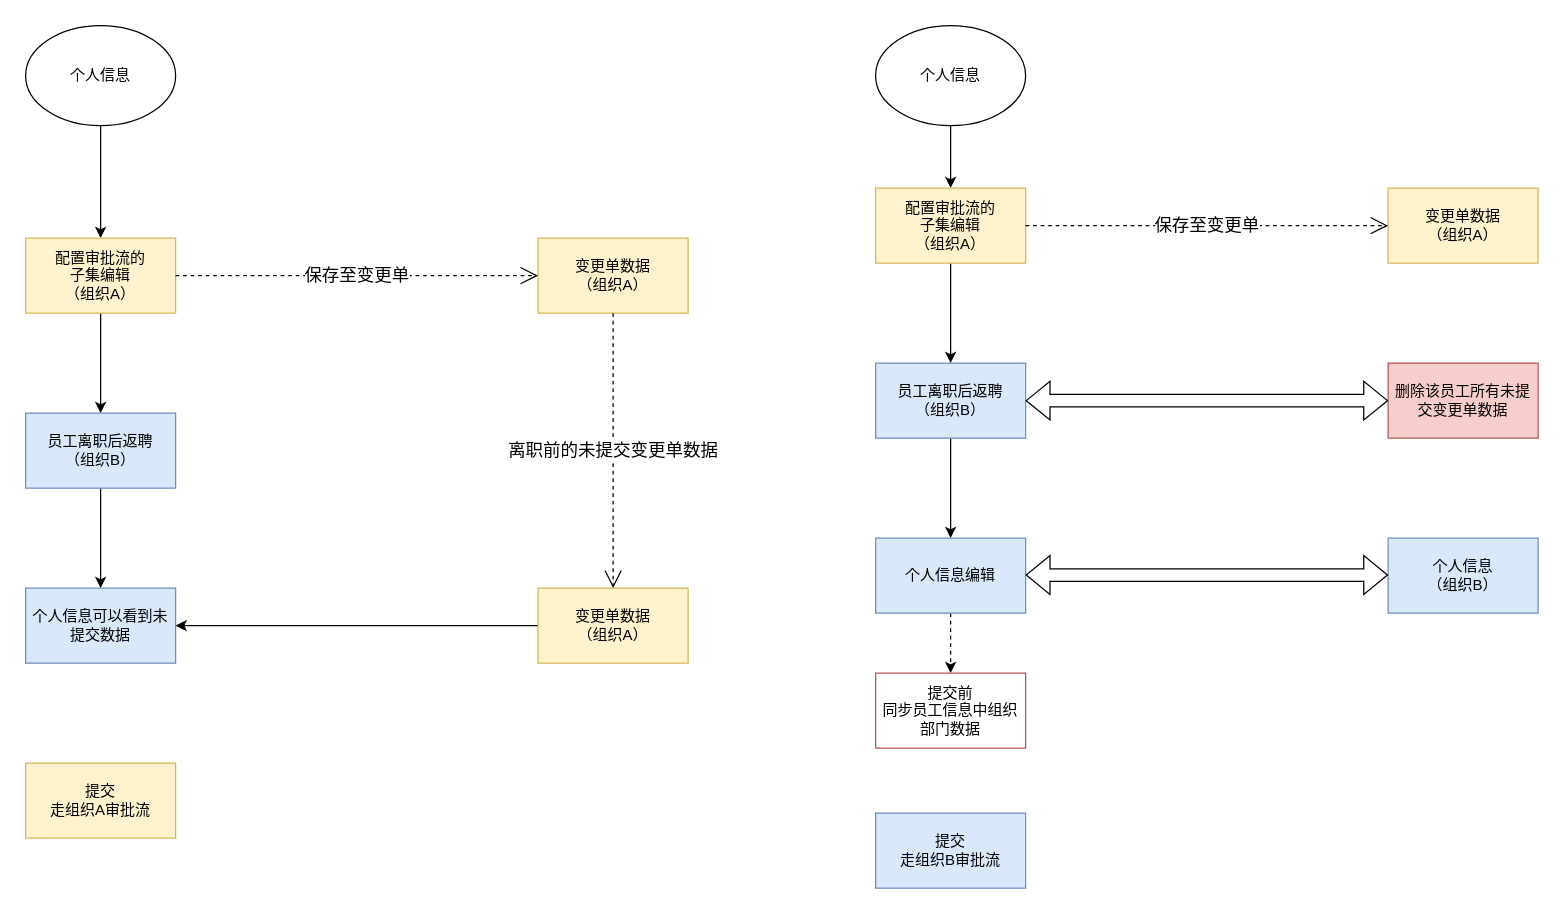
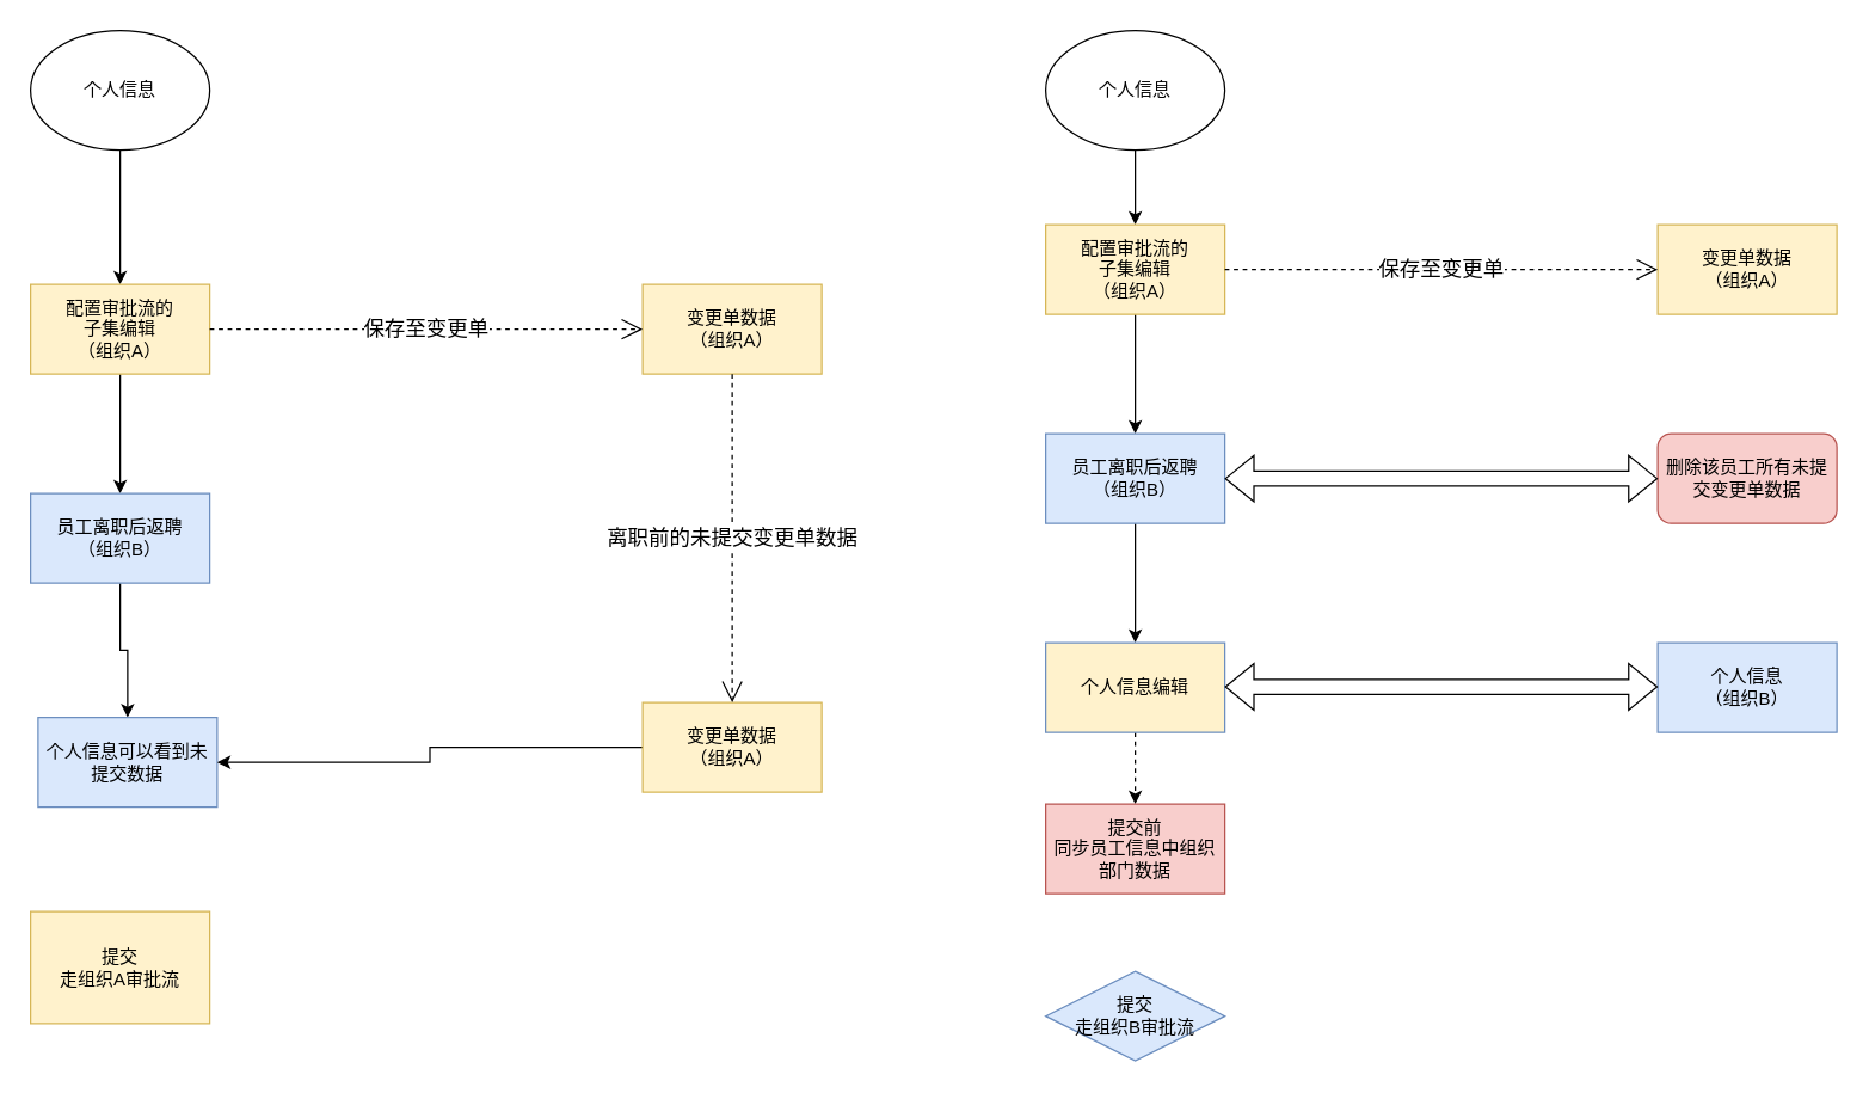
  <mxCell id="0" />
  <mxCell id="1" parent="0" />
  <mxCell id="2" value="" style="edgeStyle=orthogonalEdgeStyle;rounded=0;orthogonalLoop=1;jettySize=auto;html=1;" edge="1" parent="1" source="3" target="5"><mxGeometry relative="1" as="geometry" /></mxCell>
  <mxCell id="3" value="个人信息" style="ellipse;whiteSpace=wrap;html=1;" vertex="1" parent="1"><mxGeometry x="20" y="20" width="120" height="80" as="geometry" /></mxCell>
  <mxCell id="4" value="" style="edgeStyle=orthogonalEdgeStyle;rounded=0;orthogonalLoop=1;jettySize=auto;html=1;" edge="1" parent="1" source="5" target="9"><mxGeometry relative="1" as="geometry" /></mxCell>
  <mxCell id="5" value="配置审批流的&lt;br&gt;子集编辑&lt;br&gt;（组织A）" style="whiteSpace=wrap;html=1;fillColor=#fff2cc;strokeColor=#d6b656;" vertex="1" parent="1"><mxGeometry x="20" y="190" width="120" height="60" as="geometry" /></mxCell>
  <mxCell id="6" value="变更单数据&lt;br&gt;（组织A）" style="whiteSpace=wrap;html=1;fillColor=#fff2cc;strokeColor=#d6b656;" vertex="1" parent="1"><mxGeometry x="430" y="190" width="120" height="60" as="geometry" /></mxCell>
  <mxCell id="7" value="保存至变更单" style="endArrow=open;endSize=12;dashed=1;html=1;rounded=0;exitX=1;exitY=0.5;exitDx=0;exitDy=0;entryX=0;entryY=0.5;entryDx=0;entryDy=0;fontSize=14;" edge="1" parent="1" source="5" target="6"><mxGeometry width="160" relative="1" as="geometry"><mxPoint x="250" y="220" as="sourcePoint" /><mxPoint x="410" y="220" as="targetPoint" /></mxGeometry></mxCell>
  <mxCell id="8" value="" style="edgeStyle=orthogonalEdgeStyle;rounded=0;orthogonalLoop=1;jettySize=auto;html=1;" edge="1" parent="1" source="9" target="10"><mxGeometry relative="1" as="geometry" /></mxCell>
  <mxCell id="9" value="员工离职后返聘&lt;br&gt;（组织B）" style="whiteSpace=wrap;html=1;fillColor=#dae8fc;strokeColor=#6c8ebf;" vertex="1" parent="1"><mxGeometry x="20" y="330" width="120" height="60" as="geometry" /></mxCell>
- <mxCell id="10" value="个人信息可以看到未提交数据" style="whiteSpace=wrap;html=1;fillColor=#dae8fc;strokeColor=#6c8ebf;" vertex="1" parent="1"><mxGeometry x="20" y="470" width="120" height="60" as="geometry" /></mxCell>
+ <mxCell id="10" value="个人信息可以看到未提交数据" style="whiteSpace=wrap;html=1;fillColor=#dae8fc;strokeColor=#6c8ebf;" vertex="1" parent="1"><mxGeometry x="25" y="480" width="120" height="60" as="geometry" /></mxCell>
  <mxCell id="11" style="edgeStyle=orthogonalEdgeStyle;rounded=0;orthogonalLoop=1;jettySize=auto;html=1;" edge="1" parent="1" source="12" target="10"><mxGeometry relative="1" as="geometry" /></mxCell>
  <mxCell id="12" value="变更单数据&lt;br&gt;（组织A）" style="whiteSpace=wrap;html=1;fillColor=#fff2cc;strokeColor=#d6b656;" vertex="1" parent="1"><mxGeometry x="430" y="470" width="120" height="60" as="geometry" /></mxCell>
  <mxCell id="13" value="&lt;font style=&quot;font-size: 14px;&quot;&gt;离职前的未提交变更单数据&lt;/font&gt;" style="endArrow=open;endSize=12;dashed=1;html=1;rounded=0;exitX=0.5;exitY=1;exitDx=0;exitDy=0;" edge="1" parent="1" source="6" target="12"><mxGeometry width="160" relative="1" as="geometry"><mxPoint x="700" y="460" as="sourcePoint" /><mxPoint x="860" y="460" as="targetPoint" /></mxGeometry></mxCell>
- <mxCell id="14" value="提交&lt;br&gt;走组织A审批流" style="whiteSpace=wrap;html=1;fillColor=#fff2cc;strokeColor=#d6b656;" vertex="1" parent="1"><mxGeometry x="20" y="610" width="120" height="60" as="geometry" /></mxCell>
+ <mxCell id="14" value="提交&lt;br&gt;走组织A审批流" style="whiteSpace=wrap;html=1;fillColor=#fff2cc;strokeColor=#d6b656;" vertex="1" parent="1"><mxGeometry x="20" y="610" width="120" height="75" as="geometry" /></mxCell>
  <mxCell id="15" value="" style="edgeStyle=orthogonalEdgeStyle;rounded=0;orthogonalLoop=1;jettySize=auto;html=1;" edge="1" parent="1" source="16" target="18"><mxGeometry relative="1" as="geometry" /></mxCell>
  <mxCell id="16" value="个人信息" style="ellipse;whiteSpace=wrap;html=1;" vertex="1" parent="1"><mxGeometry x="700" y="20" width="120" height="80" as="geometry" /></mxCell>
  <mxCell id="17" value="" style="edgeStyle=orthogonalEdgeStyle;rounded=0;orthogonalLoop=1;jettySize=auto;html=1;" edge="1" parent="1" source="18" target="22"><mxGeometry relative="1" as="geometry" /></mxCell>
  <mxCell id="18" value="配置审批流的&lt;br&gt;子集编辑&lt;br&gt;（组织A）" style="whiteSpace=wrap;html=1;fillColor=#fff2cc;strokeColor=#d6b656;" vertex="1" parent="1"><mxGeometry x="700" y="150" width="120" height="60" as="geometry" /></mxCell>
  <mxCell id="19" value="变更单数据&lt;br&gt;（组织A）" style="whiteSpace=wrap;html=1;fillColor=#fff2cc;strokeColor=#d6b656;" vertex="1" parent="1"><mxGeometry x="1110" y="150" width="120" height="60" as="geometry" /></mxCell>
  <mxCell id="20" value="保存至变更单" style="endArrow=open;endSize=12;dashed=1;html=1;rounded=0;exitX=1;exitY=0.5;exitDx=0;exitDy=0;entryX=0;entryY=0.5;entryDx=0;entryDy=0;fontSize=14;" edge="1" parent="1" source="18" target="19"><mxGeometry width="160" relative="1" as="geometry"><mxPoint x="930" y="180" as="sourcePoint" /><mxPoint x="1090" y="180" as="targetPoint" /></mxGeometry></mxCell>
  <mxCell id="21" value="" style="edgeStyle=orthogonalEdgeStyle;rounded=0;orthogonalLoop=1;jettySize=auto;html=1;" edge="1" parent="1" source="22" target="24"><mxGeometry relative="1" as="geometry" /></mxCell>
  <mxCell id="22" value="员工离职后返聘&lt;br&gt;（组织B）" style="whiteSpace=wrap;html=1;fillColor=#dae8fc;strokeColor=#6c8ebf;" vertex="1" parent="1"><mxGeometry x="700" y="290" width="120" height="60" as="geometry" /></mxCell>
  <mxCell id="23" style="edgeStyle=orthogonalEdgeStyle;rounded=0;orthogonalLoop=1;jettySize=auto;html=1;entryX=0.5;entryY=0;entryDx=0;entryDy=0;dashed=1;" edge="1" parent="1" source="24" target="28"><mxGeometry relative="1" as="geometry" /></mxCell>
- <mxCell id="24" value="个人信息编辑" style="whiteSpace=wrap;html=1;fillColor=#dae8fc;strokeColor=#6c8ebf;" vertex="1" parent="1"><mxGeometry x="700" y="430" width="120" height="60" as="geometry" /></mxCell>
- <mxCell id="25" value="提交&lt;br&gt;走组织B审批流" style="whiteSpace=wrap;html=1;fillColor=#dae8fc;strokeColor=#6c8ebf;" vertex="1" parent="1"><mxGeometry x="700" y="650" width="120" height="60" as="geometry" /></mxCell>
- <mxCell id="26" value="删除该员工所有未提交变更单数据" style="whiteSpace=wrap;html=1;fillColor=#f8cecc;strokeColor=#b85450;" vertex="1" parent="1"><mxGeometry x="1110" y="290" width="120" height="60" as="geometry" /></mxCell>
+ <mxCell id="24" value="个人信息编辑" style="whiteSpace=wrap;html=1;fillColor=#fff2cc;strokeColor=#6c8ebf;" vertex="1" parent="1"><mxGeometry x="700" y="430" width="120" height="60" as="geometry" /></mxCell>
+ <mxCell id="25" value="提交&lt;br&gt;走组织B审批流" style="rhombus;whiteSpace=wrap;html=1;fillColor=#dae8fc;strokeColor=#6c8ebf;" vertex="1" parent="1"><mxGeometry x="700" y="650" width="120" height="60" as="geometry" /></mxCell>
+ <mxCell id="26" value="删除该员工所有未提交变更单数据" style="whiteSpace=wrap;html=1;fillColor=#f8cecc;strokeColor=#b85450;rounded=1;" vertex="1" parent="1"><mxGeometry x="1110" y="290" width="120" height="60" as="geometry" /></mxCell>
  <mxCell id="27" value="个人信息&lt;br&gt;（组织B）" style="whiteSpace=wrap;html=1;fillColor=#dae8fc;strokeColor=#6c8ebf;" vertex="1" parent="1"><mxGeometry x="1110" y="430" width="120" height="60" as="geometry" /></mxCell>
- <mxCell id="28" value="提交前&lt;br&gt;同步员工信息中组织部门数据" style="whiteSpace=wrap;html=1;fillColor=#ffffff;strokeColor=#b85450;" vertex="1" parent="1"><mxGeometry x="700" y="538" width="120" height="60" as="geometry" /></mxCell>
+ <mxCell id="28" value="提交前&lt;br&gt;同步员工信息中组织部门数据" style="whiteSpace=wrap;html=1;fillColor=#f8cecc;strokeColor=#b85450;" vertex="1" parent="1"><mxGeometry x="700" y="538" width="120" height="60" as="geometry" /></mxCell>
  <mxCell id="29" value="" style="shape=flexArrow;endArrow=classic;startArrow=classic;html=1;rounded=0;exitX=1;exitY=0.5;exitDx=0;exitDy=0;" edge="1" parent="1" source="22" target="26"><mxGeometry width="100" height="100" relative="1" as="geometry"><mxPoint x="960" y="490" as="sourcePoint" /><mxPoint x="1060" y="390" as="targetPoint" /></mxGeometry></mxCell>
  <mxCell id="30" value="" style="shape=flexArrow;endArrow=classic;startArrow=classic;html=1;rounded=0;exitX=1;exitY=0.5;exitDx=0;exitDy=0;" edge="1" parent="1"><mxGeometry width="100" height="100" relative="1" as="geometry"><mxPoint x="820" y="459.5" as="sourcePoint" /><mxPoint x="1110" y="459.5" as="targetPoint" /></mxGeometry></mxCell>
